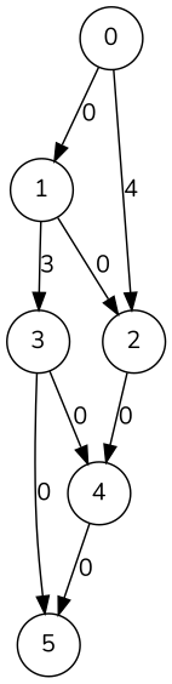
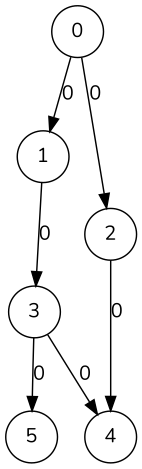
  digraph {
    fontname=Nunito
    node [fontname=Nunito shape=circle]
    edge [fontname=Nunito]
    n1 [label=0]
    n2 [label=1]
    n3 [label=2]
    n4 [label=3]
    n5 [label=4]
    n6 [label=5]
    n1 -> n2 [label=0]
-   n1 -> n3 [label=4]
-   n2 -> n3 [label=0]
-   n2 -> n4 [label=3]
+   n1 -> n3 [label=0]
+   n2 -> n4 [label=0]
    n3 -> n5 [label=0]
    n4 -> n5 [label=0]
    n4 -> n6 [label=0]
-   n5 -> n6 [label=0]
  }
